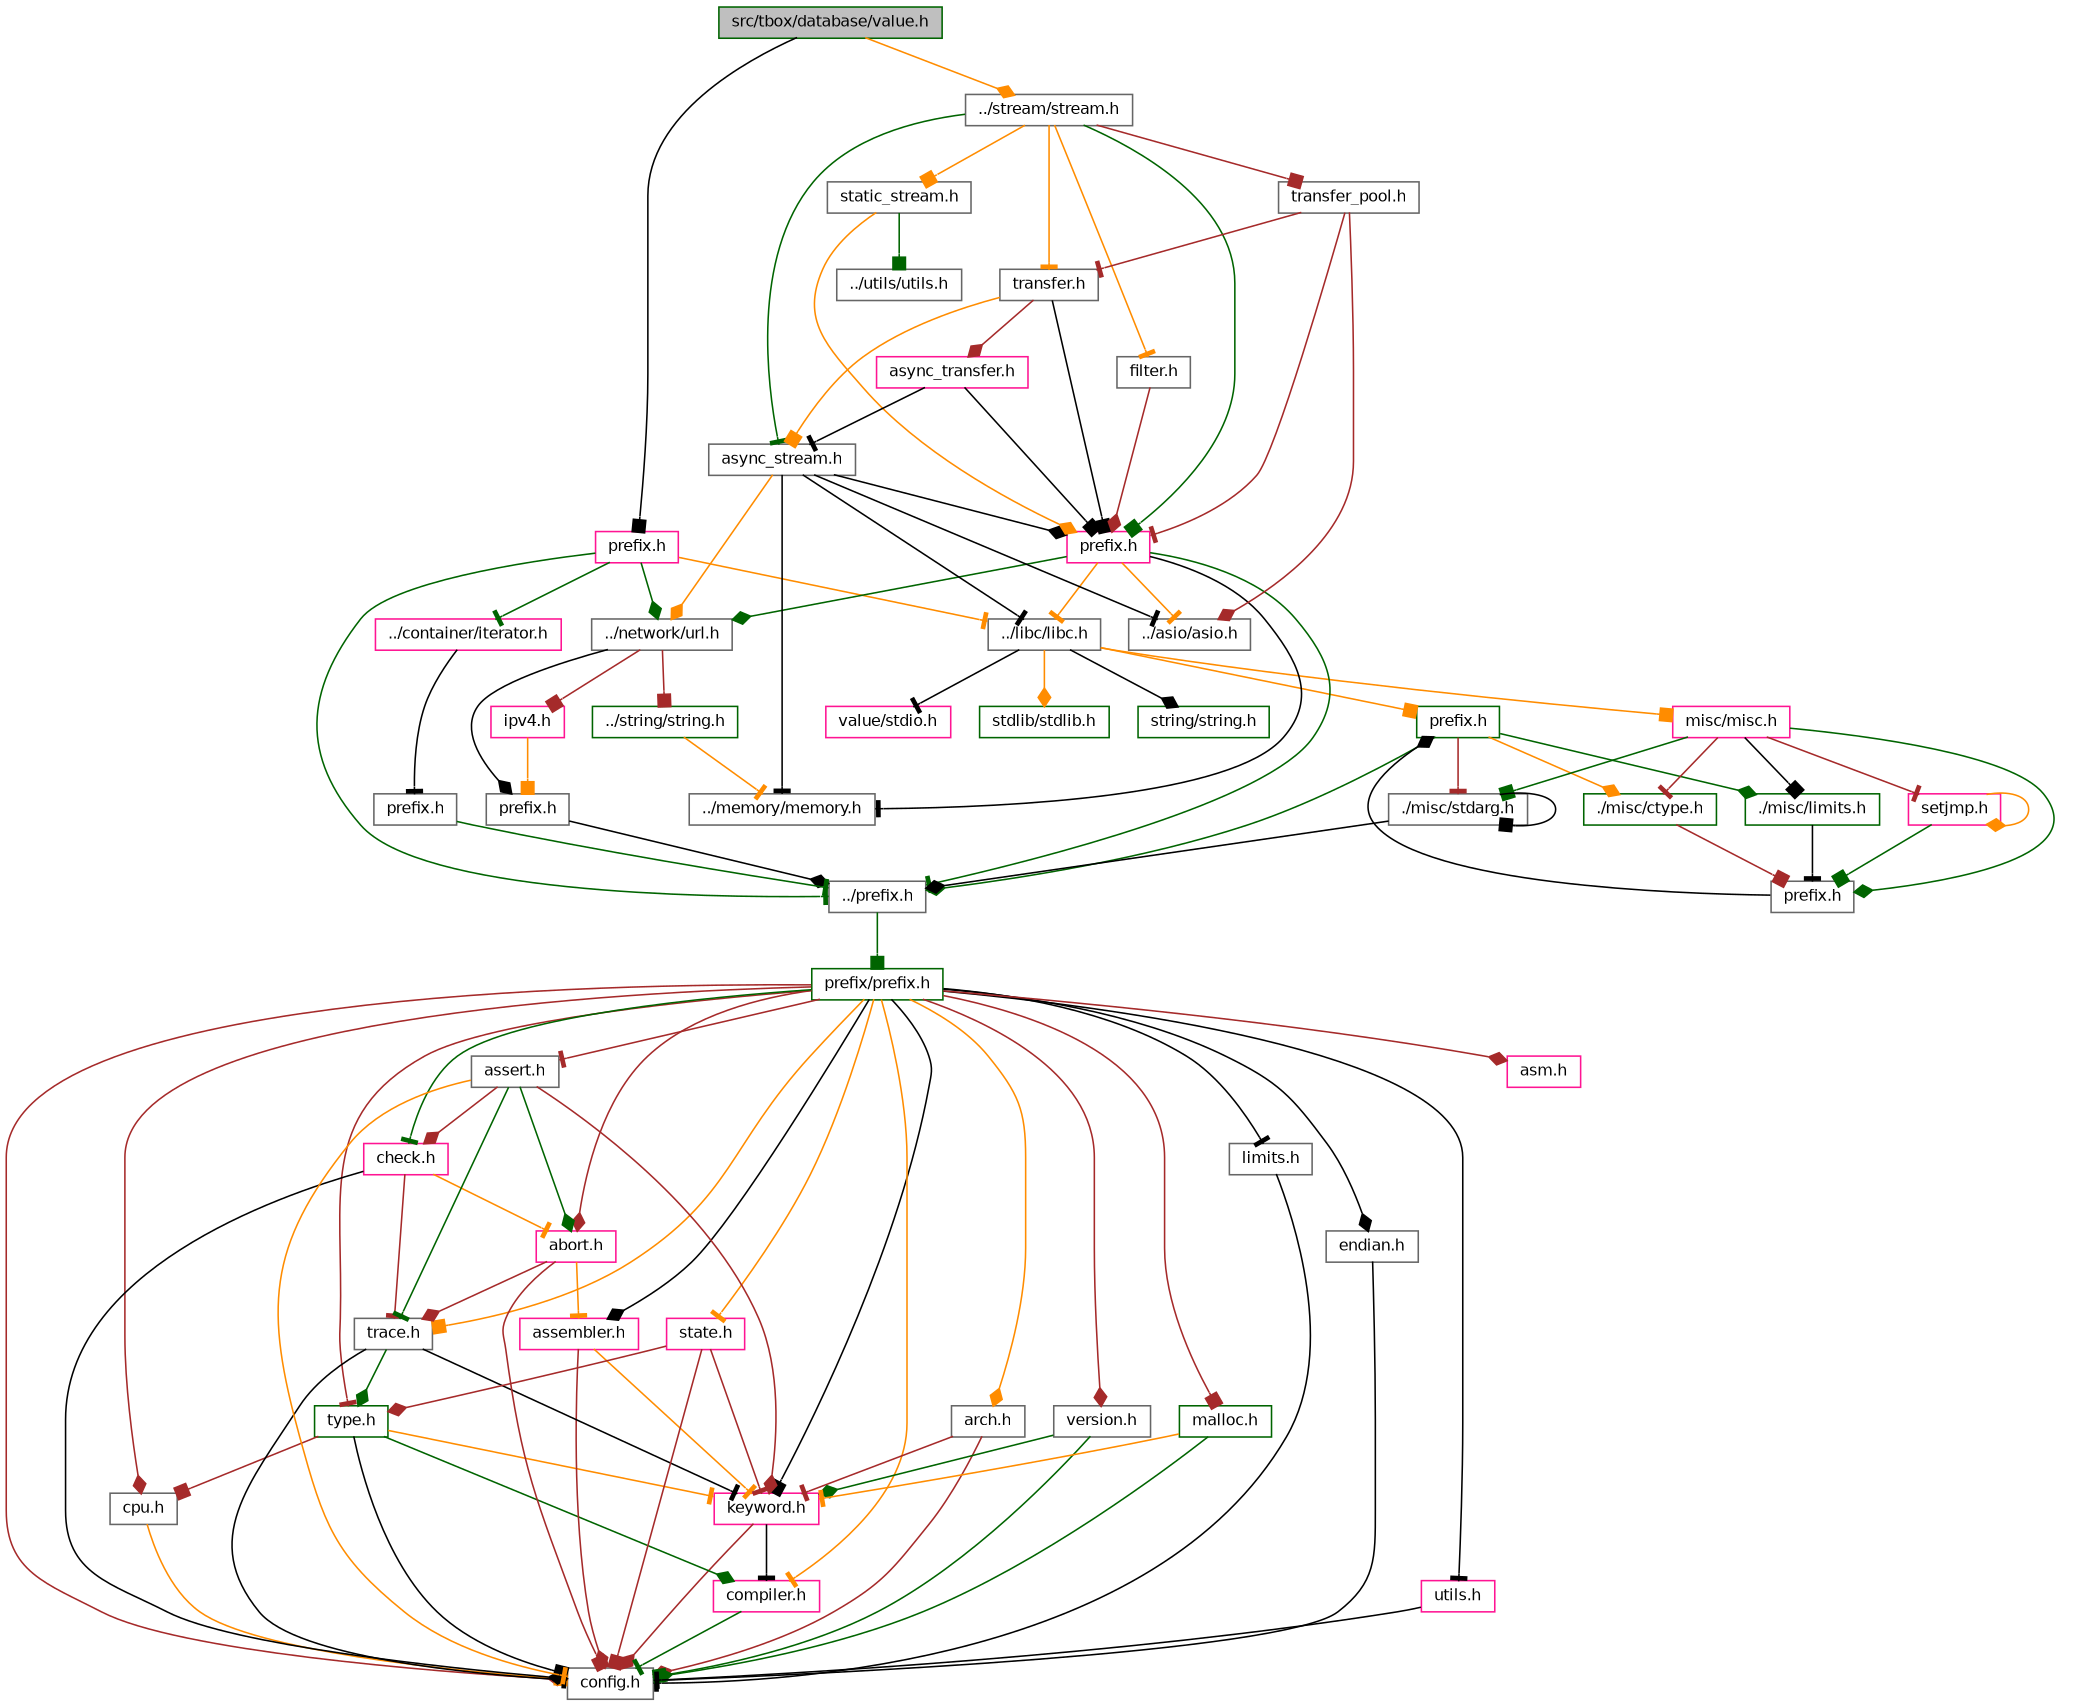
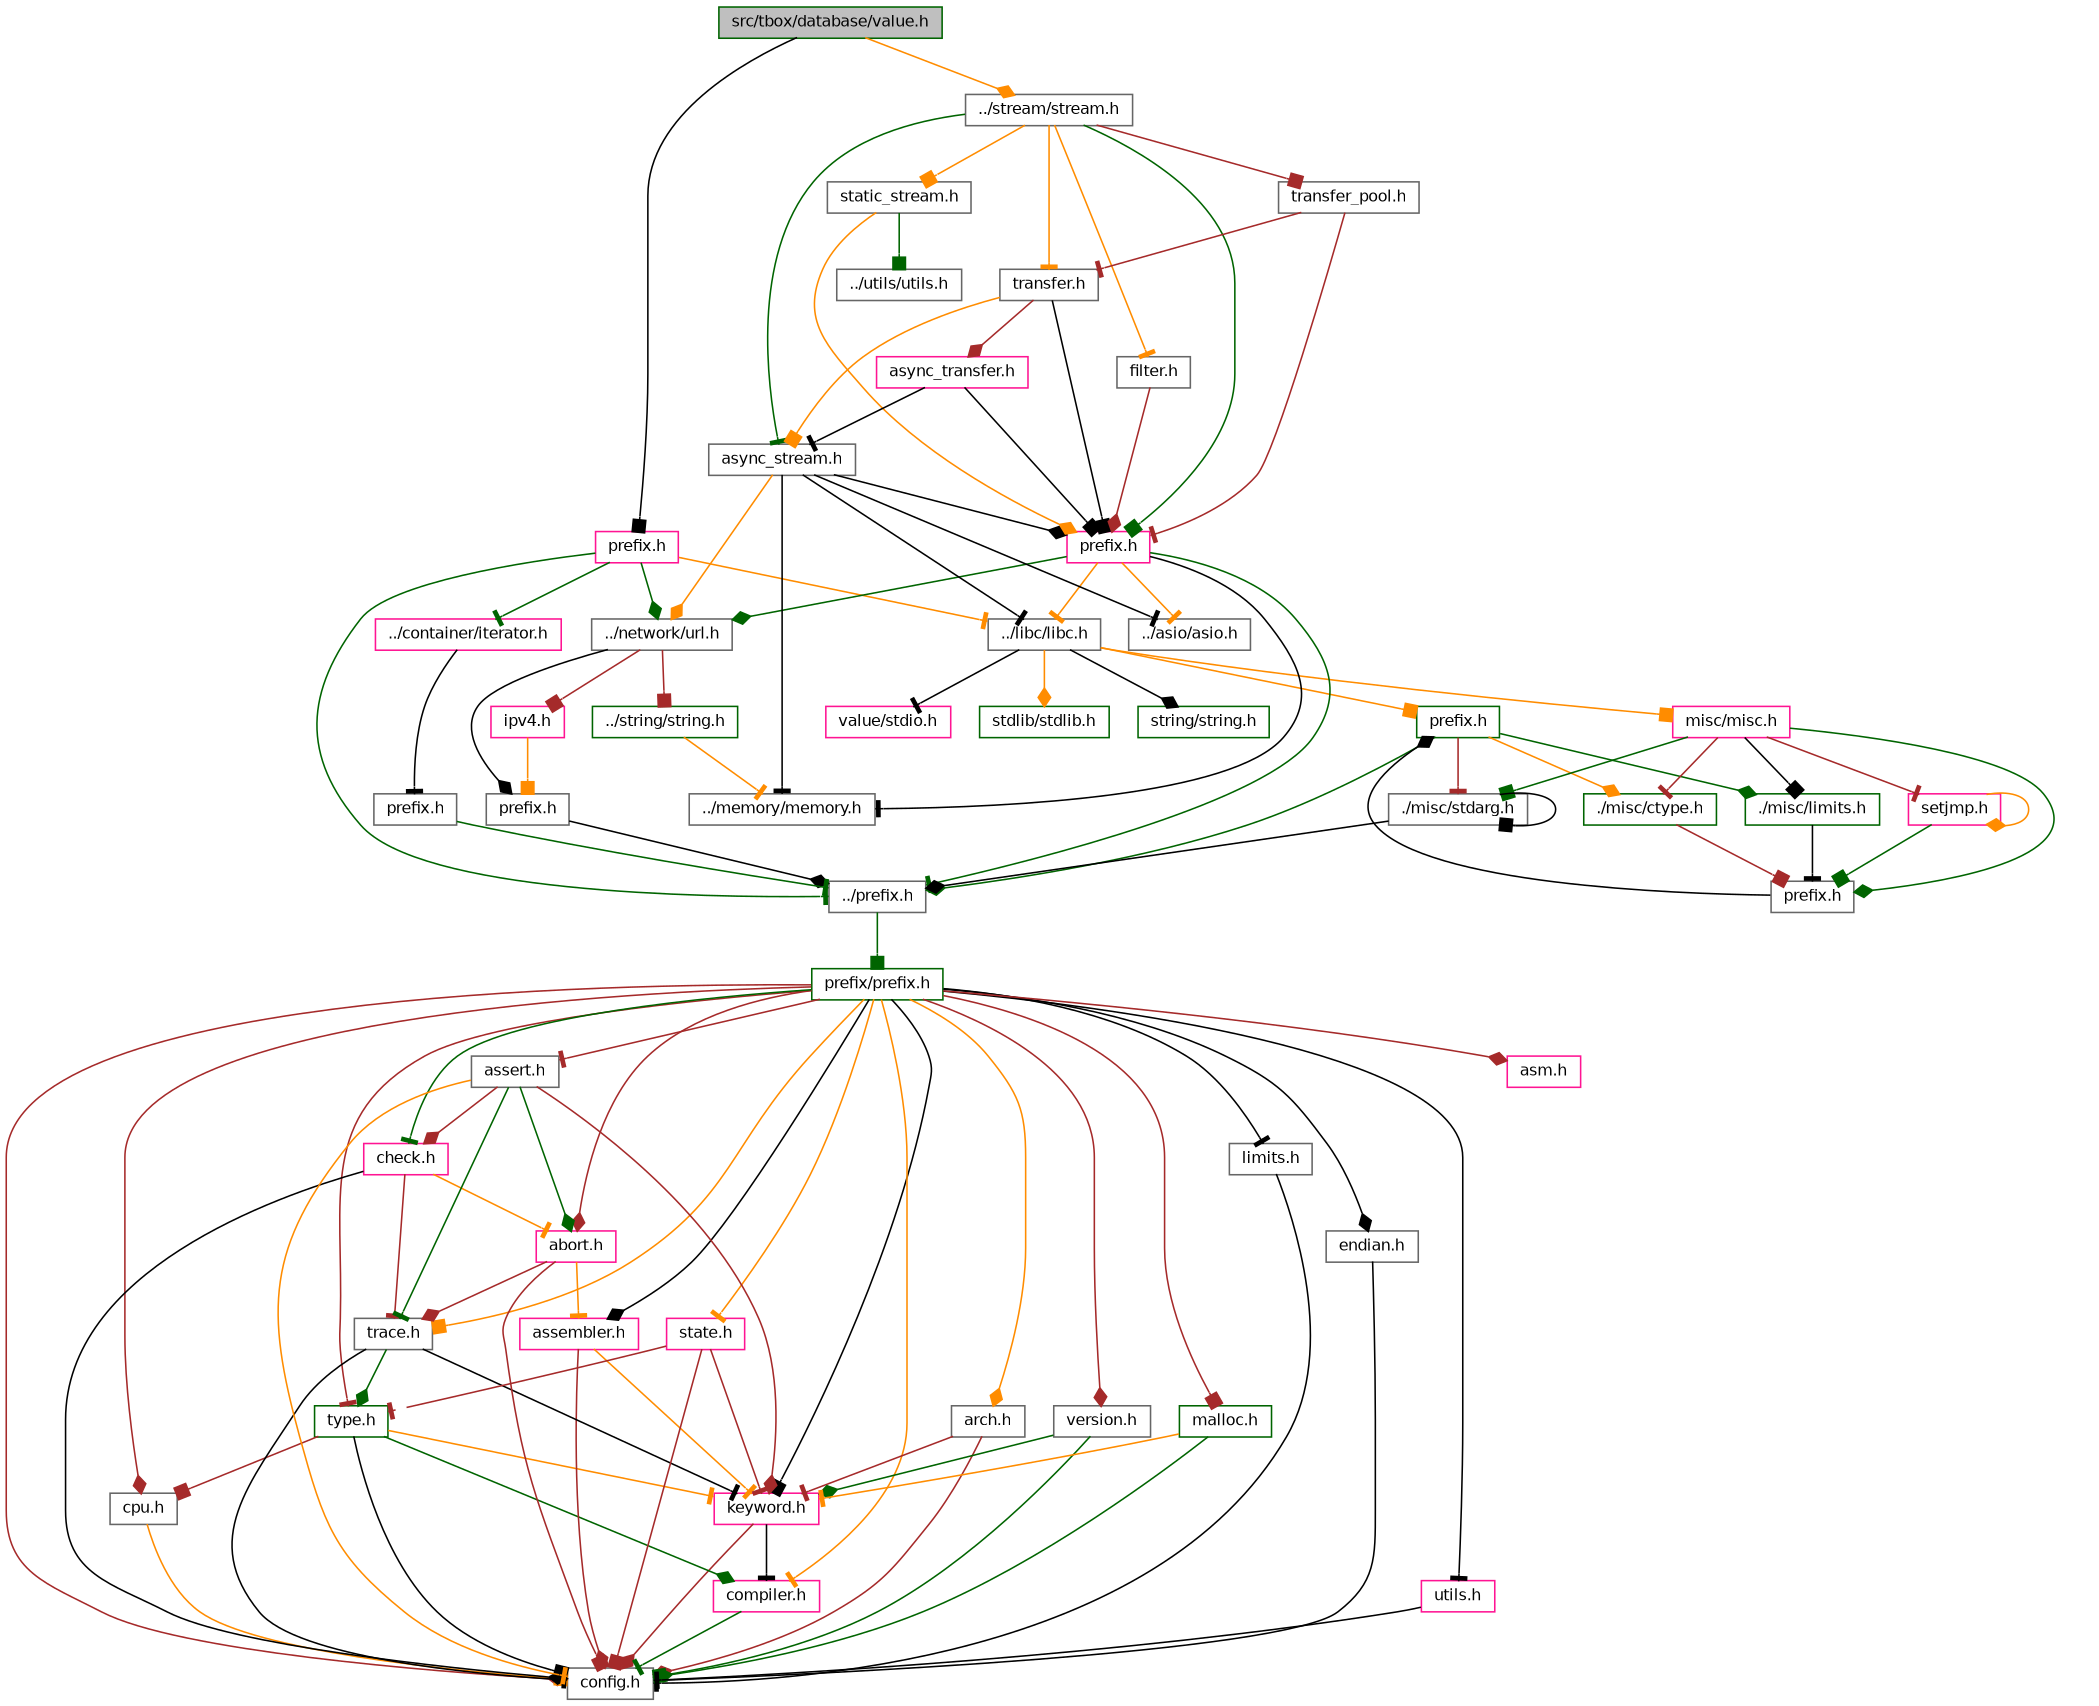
  digraph {
    fontname="DejaVu Sans"
    node [color=gray40 fillcolor=white fontname="DejaVu Sans" fontsize=10 shape=record style=filled]
    edge [arrowhead=tee color=brown fontname="DejaVu Sans" fontsize=10 labelfontname=CourierNew labelfontsize=10 style=solid]
    n1 [color=darkgreen fillcolor=grey75 fontcolor=black height=0.2 label="src/tbox/database/value.h" width=0.4]
    n2 [color=deeppink height=0.2 label="prefix.h" width=0.4]
    n3 [height=0.2 label="../stream/stream.h" width=0.4]
    n4 [height=0.2 label="../prefix.h" width=0.4]
    n5 [height=0.2 label="../libc/libc.h" width=0.4]
    n6 [height=0.2 label="../network/url.h" width=0.4]
    n7 [color=deeppink height=0.2 label="../container/iterator.h" width=0.4]
    n8 [color=deeppink height=0.2 label="prefix.h" width=0.4]
    n9 [height=0.2 label="async_stream.h" width=0.4]
    n10 [height=0.2 label="static_stream.h" width=0.4]
    n11 [height=0.2 label="transfer.h" width=0.4]
    n12 [height=0.2 label="transfer_pool.h" width=0.4]
    n13 [height=0.2 label="filter.h" width=0.4]
    n14 [color=darkgreen height=0.2 label="prefix/prefix.h" width=0.4]
    n15 [color=darkgreen height=0.2 label="prefix.h" width=0.4]
    n16 [color=deeppink height=0.2 label="misc/misc.h" width=0.4]
    n17 [color=deeppink height=0.2 label="value/stdio.h" width=0.4]
    n18 [color=darkgreen height=0.2 label="stdlib/stdlib.h" width=0.4]
    n19 [color=darkgreen height=0.2 label="string/string.h" width=0.4]
    n20 [height=0.2 label="prefix.h" width=0.4]
    n21 [color=deeppink height=0.2 label="ipv4.h" width=0.4]
    n22 [color=darkgreen height=0.2 label="../string/string.h" width=0.4]
    n23 [height=0.2 label="prefix.h" width=0.4]
    n24 [height=0.2 label="config.h" width=0.4]
    n25 [height=0.2 label="cpu.h" width=0.4]
    n26 [height=0.2 label="arch.h" width=0.4]
    n27 [color=deeppink height=0.2 label="keyword.h" width=0.4]
    n28 [color=deeppink height=0.2 label="compiler.h" width=0.4]
    n29 [color=darkgreen height=0.2 label="type.h" width=0.4]
    n30 [height=0.2 label="limits.h" width=0.4]
    n31 [height=0.2 label="endian.h" width=0.4]
    n32 [height=0.2 label="version.h" width=0.4]
    n33 [color=deeppink height=0.2 label="assembler.h" width=0.4]
    n34 [height=0.2 label="trace.h" width=0.4]
    n35 [color=deeppink height=0.2 label="abort.h" width=0.4]
    n36 [color=deeppink height=0.2 label="check.h" width=0.4]
    n37 [height=0.2 label="assert.h" width=0.4]
    n38 [color=darkgreen height=0.2 label="malloc.h" width=0.4]
    n39 [color=deeppink height=0.2 label="utils.h" width=0.4]
    n40 [color=deeppink height=0.2 label="state.h" width=0.4]
    n41 [color=deeppink height=0.2 label="asm.h" width=0.4]
    n42 [color=darkgreen height=0.2 label="./misc/ctype.h" width=0.4]
    n43 [color=darkgreen height=0.2 label="./misc/limits.h" width=0.4]
    n44 [height=0.2 label="./misc/stdarg.h" width=0.4]
    n45 [height=0.2 label="prefix.h" width=0.4]
    n46 [color=deeppink height=0.2 label="setjmp.h" width=0.4]
    n47 [height=0.2 label="../memory/memory.h" width=0.4]
    n48 [height=0.2 label="../asio/asio.h" width=0.4]
    n49 [height=0.2 label="../utils/utils.h" width=0.4]
    n50 [color=deeppink height=0.2 label="async_transfer.h" width=0.4]
    n1 -> n2 [arrowhead=box color=black]
    n1 -> n3 [arrowhead=diamond color=darkorange]
    n2 -> n4 [color=darkgreen]
    n2 -> n5 [color=darkorange]
    n2 -> n6 [arrowhead=diamond color=darkgreen]
    n2 -> n7 [color=darkgreen]
    n3 -> n8 [arrowhead=box color=darkgreen]
    n3 -> n9 [color=darkgreen]
    n3 -> n10 [arrowhead=box color=darkorange]
    n3 -> n11 [color=darkorange]
    n3 -> n12 [arrowhead=box]
    n3 -> n13 [color=darkorange]
    n4 -> n14 [arrowhead=box color=darkgreen]
    n5 -> n15 [arrowhead=box color=darkorange]
    n5 -> n16 [arrowhead=box color=darkorange]
    n5 -> n17 [color=black]
    n5 -> n18 [arrowhead=diamond color=darkorange]
    n5 -> n19 [arrowhead=diamond color=black]
    n6 -> n20 [arrowhead=diamond color=black]
    n6 -> n21 [arrowhead=box]
    n6 -> n22 [arrowhead=box]
    n7 -> n23 [color=black]
    n8 -> n4 [color=darkgreen]
    n8 -> n5 [color=darkorange]
    n8 -> n6 [arrowhead=diamond color=darkgreen]
    n8 -> n47 [color=black]
    n8 -> n48 [color=darkorange]
    n9 -> n5 [color=black]
    n9 -> n6 [arrowhead=diamond color=darkorange]
    n9 -> n8 [arrowhead=diamond color=black]
    n9 -> n47 [color=black]
    n9 -> n48 [color=black]
    n10 -> n8 [arrowhead=diamond color=darkorange]
    n10 -> n49 [arrowhead=box color=darkgreen]
    n11 -> n8 [arrowhead=box color=black]
    n11 -> n9 [arrowhead=box color=darkorange]
    n11 -> n50 [arrowhead=diamond]
    n12 -> n8
    n12 -> n11
-   n12 -> n48 [arrowhead=diamond]
    n13 -> n8 [arrowhead=diamond]
    n14 -> n24 [arrowhead=diamond]
    n14 -> n25 [arrowhead=diamond]
    n14 -> n26 [arrowhead=diamond color=darkorange]
    n14 -> n27 [arrowhead=box color=black]
    n14 -> n28 [color=darkorange]
    n14 -> n29
    n14 -> n30 [color=black]
    n14 -> n31 [arrowhead=diamond color=black]
    n14 -> n32 [arrowhead=diamond]
    n14 -> n33 [arrowhead=diamond color=black]
    n14 -> n34 [arrowhead=box color=darkorange]
    n14 -> n35 [arrowhead=diamond]
    n14 -> n36 [color=darkgreen]
    n14 -> n37
    n14 -> n38 [arrowhead=box]
    n14 -> n39 [color=black]
    n14 -> n40 [color=darkorange]
    n14 -> n41 [arrowhead=diamond]
    n15 -> n4 [arrowhead=diamond color=darkgreen]
    n15 -> n42 [arrowhead=diamond color=darkorange]
    n15 -> n43 [arrowhead=diamond color=darkgreen]
    n15 -> n44
    n16 -> n42
    n16 -> n43 [arrowhead=box color=black]
    n16 -> n44 [arrowhead=box color=darkgreen]
    n16 -> n45 [arrowhead=diamond color=darkgreen]
    n16 -> n46
    n20 -> n4 [arrowhead=diamond color=black]
    n21 -> n20 [arrowhead=box color=darkorange]
    n22 -> n47 [color=darkorange]
    n23 -> n4 [color=darkgreen]
    n25 -> n24 [arrowhead=box color=darkorange]
    n26 -> n24 [arrowhead=diamond]
    n26 -> n27
    n27 -> n24 [arrowhead=diamond]
    n27 -> n28 [color=black]
    n28 -> n24 [color=darkgreen]
    n29 -> n24 [arrowhead=box color=black]
    n29 -> n25 [arrowhead=box]
    n29 -> n27 [color=darkorange]
    n29 -> n28 [arrowhead=diamond color=darkgreen]
    n30 -> n24 [color=black]
    n31 -> n24 [color=black]
    n32 -> n24 [arrowhead=box color=darkgreen]
    n32 -> n27 [arrowhead=diamond color=darkgreen]
    n33 -> n24 [arrowhead=diamond]
    n33 -> n27 [color=darkorange]
    n34 -> n24 [color=black]
    n34 -> n27 [color=black]
    n34 -> n29 [arrowhead=diamond color=darkgreen]
    n35 -> n24 [arrowhead=box]
    n35 -> n33 [color=darkorange]
    n35 -> n34 [arrowhead=diamond]
    n36 -> n24 [arrowhead=diamond color=black]
    n36 -> n34
    n36 -> n35 [color=darkorange]
    n37 -> n24 [color=darkorange]
    n37 -> n27 [arrowhead=diamond]
    n37 -> n34 [color=darkgreen]
    n37 -> n35 [arrowhead=diamond color=darkgreen]
    n37 -> n36 [arrowhead=diamond]
    n38 -> n24 [arrowhead=diamond color=darkgreen]
    n38 -> n27 [color=darkorange]
    n39 -> n24 [color=black]
    n40 -> n24 [arrowhead=box]
    n40 -> n27
-   n40 -> n29 [arrowhead=diamond]
+   n40 -> n29
    n42 -> n45 [arrowhead=box]
    n43 -> n45 [color=black]
    n44 -> n4 [arrowhead=diamond color=black]
    n44 -> n44 [arrowhead=box color=black]
    n45 -> n15 [arrowhead=diamond color=black]
    n46 -> n45 [arrowhead=box color=darkgreen]
    n46 -> n46 [arrowhead=diamond color=darkorange]
    n50 -> n8 [arrowhead=box color=black]
    n50 -> n9 [color=black]
  }
